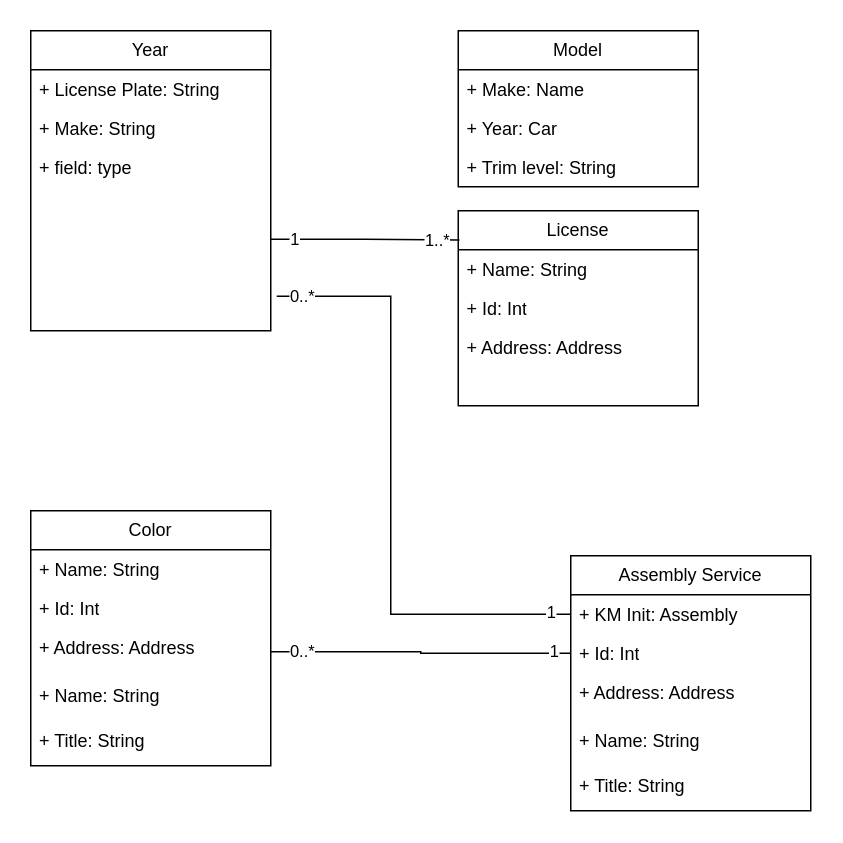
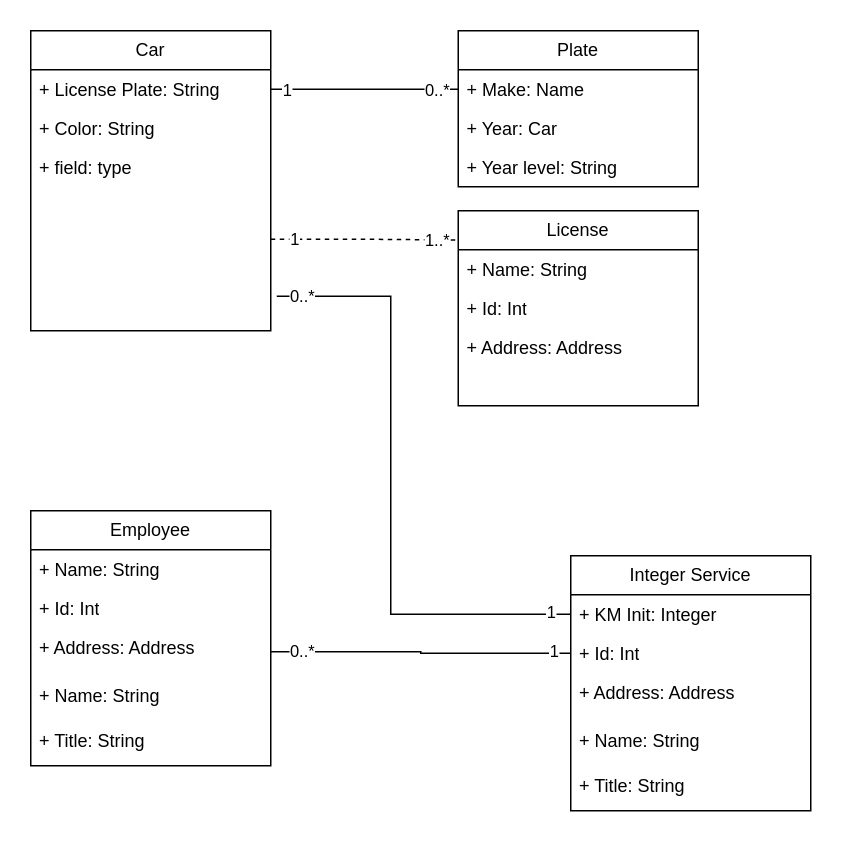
  <mxCell id="0" />
  <mxCell id="1" parent="0" />
- <mxCell id="2" value="Year" style="swimlane;fontStyle=0;childLayout=stackLayout;horizontal=1;startSize=26;fillColor=none;horizontalStack=0;resizeParent=1;resizeParentMax=0;resizeLast=0;collapsible=1;marginBottom=0;whiteSpace=wrap;html=1;" vertex="1" parent="1"><mxGeometry x="20" y="20" width="160" height="200" as="geometry" /></mxCell>
+ <mxCell id="2" value="Car" style="swimlane;fontStyle=0;childLayout=stackLayout;horizontal=1;startSize=26;fillColor=none;horizontalStack=0;resizeParent=1;resizeParentMax=0;resizeLast=0;collapsible=1;marginBottom=0;whiteSpace=wrap;html=1;" vertex="1" parent="1"><mxGeometry x="20" y="20" width="160" height="200" as="geometry" /></mxCell>
  <mxCell id="3" value="+ License Plate: String&lt;span style=&quot;white-space: pre;&quot;&gt;&#09;&lt;/span&gt;&amp;nbsp;" style="text;strokeColor=none;fillColor=none;align=left;verticalAlign=top;spacingLeft=4;spacingRight=4;overflow=hidden;rotatable=0;points=[[0,0.5],[1,0.5]];portConstraint=eastwest;whiteSpace=wrap;html=1;" vertex="1" parent="2"><mxGeometry y="26" width="160" height="26" as="geometry" /></mxCell>
- <mxCell id="4" value="+ Make: String&lt;span style=&quot;white-space: pre;&quot;&gt;&#09;&lt;/span&gt;&lt;span style=&quot;white-space: pre;&quot;&gt;&#09;&lt;/span&gt;" style="text;strokeColor=none;fillColor=none;align=left;verticalAlign=top;spacingLeft=4;spacingRight=4;overflow=hidden;rotatable=0;points=[[0,0.5],[1,0.5]];portConstraint=eastwest;whiteSpace=wrap;html=1;" vertex="1" parent="2"><mxGeometry y="52" width="160" height="26" as="geometry" /></mxCell>
+ <mxCell id="4" value="+ Color: String&lt;span style=&quot;white-space: pre;&quot;&gt;&#09;&lt;/span&gt;&lt;span style=&quot;white-space: pre;&quot;&gt;&#09;&lt;/span&gt;" style="text;strokeColor=none;fillColor=none;align=left;verticalAlign=top;spacingLeft=4;spacingRight=4;overflow=hidden;rotatable=0;points=[[0,0.5],[1,0.5]];portConstraint=eastwest;whiteSpace=wrap;html=1;" vertex="1" parent="2"><mxGeometry y="52" width="160" height="26" as="geometry" /></mxCell>
  <mxCell id="5" value="+ field: type" style="text;strokeColor=none;fillColor=none;align=left;verticalAlign=top;spacingLeft=4;spacingRight=4;overflow=hidden;rotatable=0;points=[[0,0.5],[1,0.5]];portConstraint=eastwest;whiteSpace=wrap;html=1;" vertex="1" parent="2"><mxGeometry y="78" width="160" height="122" as="geometry" /></mxCell>
- <mxCell id="6" value="Model" style="swimlane;fontStyle=0;childLayout=stackLayout;horizontal=1;startSize=26;fillColor=none;horizontalStack=0;resizeParent=1;resizeParentMax=0;resizeLast=0;collapsible=1;marginBottom=0;whiteSpace=wrap;html=1;" vertex="1" parent="1"><mxGeometry x="305" y="20" width="160" height="104" as="geometry" /></mxCell>
+ <mxCell id="6" value="Plate" style="swimlane;fontStyle=0;childLayout=stackLayout;horizontal=1;startSize=26;fillColor=none;horizontalStack=0;resizeParent=1;resizeParentMax=0;resizeLast=0;collapsible=1;marginBottom=0;whiteSpace=wrap;html=1;" vertex="1" parent="1"><mxGeometry x="305" y="20" width="160" height="104" as="geometry" /></mxCell>
  <mxCell id="7" value="+ Make: Name&lt;span style=&quot;white-space: pre;&quot;&gt;&#09;&lt;/span&gt;&lt;div&gt;&lt;span style=&quot;white-space: pre;&quot;&gt;&#09;&lt;/span&gt;&amp;nbsp;&lt;span style=&quot;white-space: pre;&quot;&gt;&#09;&lt;/span&gt;&lt;/div&gt;" style="text;strokeColor=none;fillColor=none;align=left;verticalAlign=top;spacingLeft=4;spacingRight=4;overflow=hidden;rotatable=0;points=[[0,0.5],[1,0.5]];portConstraint=eastwest;whiteSpace=wrap;html=1;" vertex="1" parent="6"><mxGeometry y="26" width="160" height="26" as="geometry" /></mxCell>
  <mxCell id="8" value="+ Year: Car&lt;span style=&quot;white-space: pre;&quot;&gt;&#09;&lt;/span&gt;&lt;span style=&quot;white-space: pre;&quot;&gt;&#09;&lt;/span&gt;" style="text;strokeColor=none;fillColor=none;align=left;verticalAlign=top;spacingLeft=4;spacingRight=4;overflow=hidden;rotatable=0;points=[[0,0.5],[1,0.5]];portConstraint=eastwest;whiteSpace=wrap;html=1;" vertex="1" parent="6"><mxGeometry y="52" width="160" height="26" as="geometry" /></mxCell>
- <mxCell id="9" value="+ Trim level: String" style="text;strokeColor=none;fillColor=none;align=left;verticalAlign=top;spacingLeft=4;spacingRight=4;overflow=hidden;rotatable=0;points=[[0,0.5],[1,0.5]];portConstraint=eastwest;whiteSpace=wrap;html=1;" vertex="1" parent="6"><mxGeometry y="78" width="160" height="26" as="geometry" /></mxCell>
+ <mxCell id="9" value="+ Year level: String" style="text;strokeColor=none;fillColor=none;align=left;verticalAlign=top;spacingLeft=4;spacingRight=4;overflow=hidden;rotatable=0;points=[[0,0.5],[1,0.5]];portConstraint=eastwest;whiteSpace=wrap;html=1;" vertex="1" parent="6"><mxGeometry y="78" width="160" height="26" as="geometry" /></mxCell>
+ <mxCell id="10" style="edgeStyle=orthogonalEdgeStyle;rounded=0;orthogonalLoop=1;jettySize=auto;html=1;entryX=0;entryY=0.5;entryDx=0;entryDy=0;endArrow=none;endFill=0;" edge="1" parent="1" source="3" target="7"><mxGeometry relative="1" as="geometry" /></mxCell>
+ <mxCell id="11" value="1" style="edgeLabel;html=1;align=center;verticalAlign=middle;resizable=0;points=[];" vertex="1" connectable="0" parent="10"><mxGeometry x="-0.842" relative="1" as="geometry"><mxPoint as="offset" /></mxGeometry></mxCell>
+ <mxCell id="12" value="0..*" style="edgeLabel;html=1;align=center;verticalAlign=middle;resizable=0;points=[];" vertex="1" connectable="0" parent="10"><mxGeometry x="0.764" relative="1" as="geometry"><mxPoint as="offset" /></mxGeometry></mxCell>
  <mxCell id="13" value="License" style="swimlane;fontStyle=0;childLayout=stackLayout;horizontal=1;startSize=26;fillColor=none;horizontalStack=0;resizeParent=1;resizeParentMax=0;resizeLast=0;collapsible=1;marginBottom=0;whiteSpace=wrap;html=1;" vertex="1" parent="1"><mxGeometry x="305" y="140" width="160" height="130" as="geometry" /></mxCell>
  <mxCell id="14" value="+ Name: String&lt;span style=&quot;white-space: pre;&quot;&gt;&#09;&lt;/span&gt;&lt;div&gt;&lt;span style=&quot;white-space: pre;&quot;&gt;&#09;&lt;/span&gt;&amp;nbsp;&lt;span style=&quot;white-space: pre;&quot;&gt;&#09;&lt;/span&gt;&lt;/div&gt;" style="text;strokeColor=none;fillColor=none;align=left;verticalAlign=top;spacingLeft=4;spacingRight=4;overflow=hidden;rotatable=0;points=[[0,0.5],[1,0.5]];portConstraint=eastwest;whiteSpace=wrap;html=1;" vertex="1" parent="13"><mxGeometry y="26" width="160" height="26" as="geometry" /></mxCell>
  <mxCell id="15" value="+ Id: Int" style="text;strokeColor=none;fillColor=none;align=left;verticalAlign=top;spacingLeft=4;spacingRight=4;overflow=hidden;rotatable=0;points=[[0,0.5],[1,0.5]];portConstraint=eastwest;whiteSpace=wrap;html=1;" vertex="1" parent="13"><mxGeometry y="52" width="160" height="26" as="geometry" /></mxCell>
  <mxCell id="16" value="+ Address: Address" style="text;strokeColor=none;fillColor=none;align=left;verticalAlign=top;spacingLeft=4;spacingRight=4;overflow=hidden;rotatable=0;points=[[0,0.5],[1,0.5]];portConstraint=eastwest;whiteSpace=wrap;html=1;" vertex="1" parent="13"><mxGeometry y="78" width="160" height="52" as="geometry" /></mxCell>
- <mxCell id="17" value="1..*" style="edgeStyle=orthogonalEdgeStyle;rounded=0;orthogonalLoop=1;jettySize=auto;html=1;endArrow=none;endFill=0;entryX=0.005;entryY=0.15;entryDx=0;entryDy=0;entryPerimeter=0;" edge="1" parent="1" source="5" target="13"><mxGeometry x="0.75" relative="1" as="geometry"><mxPoint x="300" y="160" as="targetPoint" /><mxPoint as="offset" /></mxGeometry></mxCell>
+ <mxCell id="17" value="1..*" style="edgeStyle=orthogonalEdgeStyle;rounded=0;orthogonalLoop=1;jettySize=auto;html=1;endArrow=none;endFill=0;entryX=0.005;entryY=0.15;entryDx=0;entryDy=0;entryPerimeter=0;dashed=1;" edge="1" parent="1" source="5" target="13"><mxGeometry x="0.75" relative="1" as="geometry"><mxPoint x="300" y="160" as="targetPoint" /><mxPoint as="offset" /></mxGeometry></mxCell>
  <mxCell id="18" value="1" style="edgeLabel;html=1;align=center;verticalAlign=middle;resizable=0;points=[];" vertex="1" connectable="0" parent="17"><mxGeometry x="-0.759" y="1" relative="1" as="geometry"><mxPoint as="offset" /></mxGeometry></mxCell>
- <mxCell id="19" value="Color" style="swimlane;fontStyle=0;childLayout=stackLayout;horizontal=1;startSize=26;fillColor=none;horizontalStack=0;resizeParent=1;resizeParentMax=0;resizeLast=0;collapsible=1;marginBottom=0;whiteSpace=wrap;html=1;" vertex="1" parent="1"><mxGeometry x="20" y="340" width="160" height="170" as="geometry" /></mxCell>
+ <mxCell id="19" value="Employee" style="swimlane;fontStyle=0;childLayout=stackLayout;horizontal=1;startSize=26;fillColor=none;horizontalStack=0;resizeParent=1;resizeParentMax=0;resizeLast=0;collapsible=1;marginBottom=0;whiteSpace=wrap;html=1;" vertex="1" parent="1"><mxGeometry x="20" y="340" width="160" height="170" as="geometry" /></mxCell>
  <mxCell id="20" value="+ Name: String&lt;span style=&quot;white-space: pre;&quot;&gt;&#09;&lt;/span&gt;&lt;div&gt;&lt;span style=&quot;white-space: pre;&quot;&gt;&#09;&lt;/span&gt;&amp;nbsp;&lt;span style=&quot;white-space: pre;&quot;&gt;&#09;&lt;/span&gt;&lt;/div&gt;" style="text;strokeColor=none;fillColor=none;align=left;verticalAlign=top;spacingLeft=4;spacingRight=4;overflow=hidden;rotatable=0;points=[[0,0.5],[1,0.5]];portConstraint=eastwest;whiteSpace=wrap;html=1;" vertex="1" parent="19"><mxGeometry y="26" width="160" height="26" as="geometry" /></mxCell>
  <mxCell id="21" value="+ Id: Int" style="text;strokeColor=none;fillColor=none;align=left;verticalAlign=top;spacingLeft=4;spacingRight=4;overflow=hidden;rotatable=0;points=[[0,0.5],[1,0.5]];portConstraint=eastwest;whiteSpace=wrap;html=1;" vertex="1" parent="19"><mxGeometry y="52" width="160" height="26" as="geometry" /></mxCell>
  <mxCell id="22" value="+ Address: Address" style="text;strokeColor=none;fillColor=none;align=left;verticalAlign=top;spacingLeft=4;spacingRight=4;overflow=hidden;rotatable=0;points=[[0,0.5],[1,0.5]];portConstraint=eastwest;whiteSpace=wrap;html=1;" vertex="1" parent="19"><mxGeometry y="78" width="160" height="32" as="geometry" /></mxCell>
  <mxCell id="23" value="+ Name: String" style="text;strokeColor=none;fillColor=none;align=left;verticalAlign=top;spacingLeft=4;spacingRight=4;overflow=hidden;rotatable=0;points=[[0,0.5],[1,0.5]];portConstraint=eastwest;whiteSpace=wrap;html=1;" vertex="1" parent="19"><mxGeometry y="110" width="160" height="30" as="geometry" /></mxCell>
  <mxCell id="24" value="+ Title: String" style="text;strokeColor=none;fillColor=none;align=left;verticalAlign=top;spacingLeft=4;spacingRight=4;overflow=hidden;rotatable=0;points=[[0,0.5],[1,0.5]];portConstraint=eastwest;whiteSpace=wrap;html=1;" vertex="1" parent="19"><mxGeometry y="140" width="160" height="30" as="geometry" /></mxCell>
- <mxCell id="25" value="Assembly Service" style="swimlane;fontStyle=0;childLayout=stackLayout;horizontal=1;startSize=26;fillColor=none;horizontalStack=0;resizeParent=1;resizeParentMax=0;resizeLast=0;collapsible=1;marginBottom=0;whiteSpace=wrap;html=1;" vertex="1" parent="1"><mxGeometry x="380" y="370" width="160" height="170" as="geometry" /></mxCell>
- <mxCell id="26" value="+ KM Init: Assembly" style="text;strokeColor=none;fillColor=none;align=left;verticalAlign=top;spacingLeft=4;spacingRight=4;overflow=hidden;rotatable=0;points=[[0,0.5],[1,0.5]];portConstraint=eastwest;whiteSpace=wrap;html=1;" vertex="1" parent="25"><mxGeometry y="26" width="160" height="26" as="geometry" /></mxCell>
+ <mxCell id="25" value="Integer Service" style="swimlane;fontStyle=0;childLayout=stackLayout;horizontal=1;startSize=26;fillColor=none;horizontalStack=0;resizeParent=1;resizeParentMax=0;resizeLast=0;collapsible=1;marginBottom=0;whiteSpace=wrap;html=1;" vertex="1" parent="1"><mxGeometry x="380" y="370" width="160" height="170" as="geometry" /></mxCell>
+ <mxCell id="26" value="+ KM Init: Integer" style="text;strokeColor=none;fillColor=none;align=left;verticalAlign=top;spacingLeft=4;spacingRight=4;overflow=hidden;rotatable=0;points=[[0,0.5],[1,0.5]];portConstraint=eastwest;whiteSpace=wrap;html=1;" vertex="1" parent="25"><mxGeometry y="26" width="160" height="26" as="geometry" /></mxCell>
  <mxCell id="27" value="+ Id: Int" style="text;strokeColor=none;fillColor=none;align=left;verticalAlign=top;spacingLeft=4;spacingRight=4;overflow=hidden;rotatable=0;points=[[0,0.5],[1,0.5]];portConstraint=eastwest;whiteSpace=wrap;html=1;" vertex="1" parent="25"><mxGeometry y="52" width="160" height="26" as="geometry" /></mxCell>
  <mxCell id="28" value="+ Address: Address" style="text;strokeColor=none;fillColor=none;align=left;verticalAlign=top;spacingLeft=4;spacingRight=4;overflow=hidden;rotatable=0;points=[[0,0.5],[1,0.5]];portConstraint=eastwest;whiteSpace=wrap;html=1;" vertex="1" parent="25"><mxGeometry y="78" width="160" height="32" as="geometry" /></mxCell>
  <mxCell id="29" value="+ Name: String" style="text;strokeColor=none;fillColor=none;align=left;verticalAlign=top;spacingLeft=4;spacingRight=4;overflow=hidden;rotatable=0;points=[[0,0.5],[1,0.5]];portConstraint=eastwest;whiteSpace=wrap;html=1;" vertex="1" parent="25"><mxGeometry y="110" width="160" height="30" as="geometry" /></mxCell>
  <mxCell id="30" value="+ Title: String" style="text;strokeColor=none;fillColor=none;align=left;verticalAlign=top;spacingLeft=4;spacingRight=4;overflow=hidden;rotatable=0;points=[[0,0.5],[1,0.5]];portConstraint=eastwest;whiteSpace=wrap;html=1;" vertex="1" parent="25"><mxGeometry y="140" width="160" height="30" as="geometry" /></mxCell>
  <mxCell id="31" style="edgeStyle=orthogonalEdgeStyle;rounded=0;orthogonalLoop=1;jettySize=auto;html=1;entryX=0;entryY=0.5;entryDx=0;entryDy=0;endArrow=none;endFill=0;" edge="1" parent="1" source="22" target="27"><mxGeometry relative="1" as="geometry" /></mxCell>
  <mxCell id="32" value="1" style="edgeLabel;html=1;align=center;verticalAlign=middle;resizable=0;points=[];" vertex="1" connectable="0" parent="31"><mxGeometry x="0.882" y="2" relative="1" as="geometry"><mxPoint as="offset" /></mxGeometry></mxCell>
  <mxCell id="33" value="0..*" style="edgeLabel;html=1;align=center;verticalAlign=middle;resizable=0;points=[];" vertex="1" connectable="0" parent="31"><mxGeometry x="-0.902" y="1" relative="1" as="geometry"><mxPoint x="10" as="offset" /></mxGeometry></mxCell>
  <mxCell id="34" style="edgeStyle=orthogonalEdgeStyle;rounded=0;orthogonalLoop=1;jettySize=auto;html=1;entryX=0;entryY=0.5;entryDx=0;entryDy=0;endArrow=none;endFill=0;" edge="1" parent="1" target="26"><mxGeometry relative="1" as="geometry"><mxPoint x="184" y="197" as="sourcePoint" /><Array as="points"><mxPoint x="260" y="197" /><mxPoint x="260" y="409" /></Array></mxGeometry></mxCell>
  <mxCell id="35" value="1" style="edgeLabel;html=1;align=center;verticalAlign=middle;resizable=0;points=[];" vertex="1" connectable="0" parent="34"><mxGeometry x="0.931" y="2" relative="1" as="geometry"><mxPoint as="offset" /></mxGeometry></mxCell>
  <mxCell id="36" value="0..*" style="edgeLabel;html=1;align=center;verticalAlign=middle;resizable=0;points=[];" vertex="1" connectable="0" parent="34"><mxGeometry x="-0.966" y="1" relative="1" as="geometry"><mxPoint x="9" as="offset" /></mxGeometry></mxCell>
